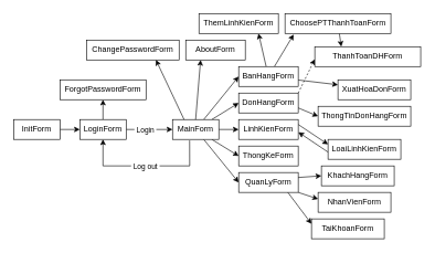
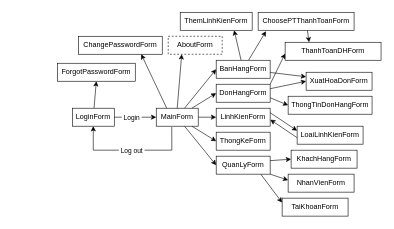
  <mxCell id="0" />
  <mxCell id="1" parent="0" />
- <mxCell id="2" style="rounded=0;orthogonalLoop=1;jettySize=auto;html=1;entryX=0;entryY=0.5;entryDx=0;entryDy=0;" edge="1" parent="1" source="3" target="7"><mxGeometry relative="1" as="geometry" /></mxCell>
- <mxCell id="3" value="InitForm" style="rounded=0;whiteSpace=wrap;html=1;" vertex="1" parent="1"><mxGeometry x="20" y="180" width="70" height="30" as="geometry" /></mxCell>
  <mxCell id="4" style="rounded=0;orthogonalLoop=1;jettySize=auto;html=1;entryX=0;entryY=0.5;entryDx=0;entryDy=0;" edge="1" parent="1" source="7" target="13"><mxGeometry relative="1" as="geometry" /></mxCell>
  <mxCell id="5" value="&amp;nbsp;Login&amp;nbsp;" style="edgeLabel;html=1;align=center;verticalAlign=middle;resizable=0;points=[];" vertex="1" connectable="0" parent="4"><mxGeometry x="-0.19" y="-1" relative="1" as="geometry"><mxPoint as="offset" /></mxGeometry></mxCell>
  <mxCell id="6" style="rounded=0;orthogonalLoop=1;jettySize=auto;html=1;entryX=0.5;entryY=1;entryDx=0;entryDy=0;" edge="1" parent="1" source="7" target="14"><mxGeometry relative="1" as="geometry" /></mxCell>
  <mxCell id="7" value="LoginForm" style="rounded=0;whiteSpace=wrap;html=1;" vertex="1" parent="1"><mxGeometry x="120" y="180" width="70" height="30" as="geometry" /></mxCell>
  <mxCell id="8" style="rounded=0;orthogonalLoop=1;jettySize=auto;html=1;entryX=0;entryY=0.5;entryDx=0;entryDy=0;" edge="1" parent="1" source="13" target="18"><mxGeometry relative="1" as="geometry" /></mxCell>
  <mxCell id="9" style="rounded=0;orthogonalLoop=1;jettySize=auto;html=1;entryX=0;entryY=0.5;entryDx=0;entryDy=0;" edge="1" parent="1" source="13" target="20"><mxGeometry relative="1" as="geometry" /></mxCell>
  <mxCell id="10" style="rounded=0;orthogonalLoop=1;jettySize=auto;html=1;entryX=0;entryY=0.5;entryDx=0;entryDy=0;" edge="1" parent="1" source="13" target="22"><mxGeometry relative="1" as="geometry" /></mxCell>
  <mxCell id="11" style="rounded=0;orthogonalLoop=1;jettySize=auto;html=1;entryX=0;entryY=0.5;entryDx=0;entryDy=0;" edge="1" parent="1" source="13" target="24"><mxGeometry relative="1" as="geometry" /></mxCell>
  <mxCell id="12" style="rounded=0;orthogonalLoop=1;jettySize=auto;html=1;entryX=0;entryY=0.5;entryDx=0;entryDy=0;" edge="1" parent="1" source="13" target="23"><mxGeometry relative="1" as="geometry" /></mxCell>
  <mxCell id="13" value="MainForm" style="rounded=0;whiteSpace=wrap;html=1;" vertex="1" parent="1"><mxGeometry x="260" y="180" width="70" height="30" as="geometry" /></mxCell>
- <mxCell id="14" value="ForgotPasswordForm" style="rounded=0;whiteSpace=wrap;html=1;" vertex="1" parent="1"><mxGeometry x="90" y="120" width="130" height="30" as="geometry" /></mxCell>
+ <mxCell id="14" value="ForgotPasswordForm" style="rounded=0;whiteSpace=wrap;html=1;" vertex="1" parent="1"><mxGeometry x="95" y="105" width="130" height="30" as="geometry" /></mxCell>
  <mxCell id="15" style="rounded=0;orthogonalLoop=1;jettySize=auto;html=1;entryX=0.082;entryY=1.051;entryDx=0;entryDy=0;entryPerimeter=0;" edge="1" parent="1" source="18" target="42"><mxGeometry relative="1" as="geometry" /></mxCell>
  <mxCell id="16" style="rounded=0;orthogonalLoop=1;jettySize=auto;html=1;entryX=0.75;entryY=1;entryDx=0;entryDy=0;" edge="1" parent="1" source="18" target="44"><mxGeometry relative="1" as="geometry" /></mxCell>
  <mxCell id="17" style="rounded=0;orthogonalLoop=1;jettySize=auto;html=1;entryX=0;entryY=0.25;entryDx=0;entryDy=0;" edge="1" parent="1" source="18" target="45"><mxGeometry relative="1" as="geometry" /></mxCell>
  <mxCell id="18" value="BanHangForm" style="rounded=0;whiteSpace=wrap;html=1;" vertex="1" parent="1"><mxGeometry x="360" y="100" width="90" height="30" as="geometry" /></mxCell>
- <mxCell id="19" style="rounded=0;orthogonalLoop=1;jettySize=auto;html=1;entryX=0;entryY=0.629;entryDx=0;entryDy=0;entryPerimeter=0;exitX=1;exitY=0;exitDx=0;exitDy=0;dashed=1;" edge="1" parent="1" source="20" target="43"><mxGeometry relative="1" as="geometry" /></mxCell>
+ <mxCell id="19" style="rounded=0;orthogonalLoop=1;jettySize=auto;html=1;entryX=0;entryY=0.629;entryDx=0;entryDy=0;entryPerimeter=0;exitX=1;exitY=0;exitDx=0;exitDy=0;" edge="1" parent="1" source="20" target="43"><mxGeometry relative="1" as="geometry" /></mxCell>
  <mxCell id="20" value="DonHangForm" style="rounded=0;whiteSpace=wrap;html=1;" vertex="1" parent="1"><mxGeometry x="360" y="140" width="90" height="30" as="geometry" /></mxCell>
  <mxCell id="21" style="rounded=0;orthogonalLoop=1;jettySize=auto;html=1;entryX=0;entryY=0.25;entryDx=0;entryDy=0;exitX=1;exitY=0.25;exitDx=0;exitDy=0;" edge="1" parent="1" source="22" target="37"><mxGeometry relative="1" as="geometry" /></mxCell>
  <mxCell id="22" value="LinhKienForm" style="rounded=0;whiteSpace=wrap;html=1;" vertex="1" parent="1"><mxGeometry x="360" y="180" width="90" height="30" as="geometry" /></mxCell>
  <mxCell id="23" value="ThongKeForm" style="rounded=0;whiteSpace=wrap;html=1;" vertex="1" parent="1"><mxGeometry x="360" y="220" width="90" height="30" as="geometry" /></mxCell>
  <mxCell id="24" value="QuanLyForm" style="rounded=0;whiteSpace=wrap;html=1;" vertex="1" parent="1"><mxGeometry x="360" y="260" width="90" height="30" as="geometry" /></mxCell>
  <mxCell id="25" value="" style="endArrow=classic;html=1;rounded=0;exitX=0.37;exitY=1.051;exitDx=0;exitDy=0;exitPerimeter=0;entryX=0.5;entryY=1;entryDx=0;entryDy=0;" edge="1" parent="1" source="13" target="7"><mxGeometry width="50" height="50" relative="1" as="geometry"><mxPoint x="230" y="280" as="sourcePoint" /><mxPoint x="160" y="250" as="targetPoint" /><Array as="points"><mxPoint x="286" y="250" /><mxPoint x="155" y="250" /></Array></mxGeometry></mxCell>
  <mxCell id="26" value="&amp;nbsp;Log out&amp;nbsp;" style="edgeLabel;html=1;align=center;verticalAlign=middle;resizable=0;points=[];" vertex="1" connectable="0" parent="25"><mxGeometry x="0.014" y="2" relative="1" as="geometry"><mxPoint y="-2" as="offset" /></mxGeometry></mxCell>
- <mxCell id="27" value="AboutForm" style="rounded=0;whiteSpace=wrap;html=1;" vertex="1" parent="1"><mxGeometry x="280" y="60" width="90" height="30" as="geometry" /></mxCell>
+ <mxCell id="27" value="AboutForm" style="rounded=0;whiteSpace=wrap;html=1;dashed=1;" vertex="1" parent="1"><mxGeometry x="280" y="60" width="90" height="30" as="geometry" /></mxCell>
  <mxCell id="28" style="rounded=0;orthogonalLoop=1;jettySize=auto;html=1;entryX=0.25;entryY=1;entryDx=0;entryDy=0;exitX=0.5;exitY=0;exitDx=0;exitDy=0;" edge="1" parent="1" source="13" target="27"><mxGeometry relative="1" as="geometry"><mxPoint x="240" y="180" as="sourcePoint" /><mxPoint x="293" y="115" as="targetPoint" /></mxGeometry></mxCell>
  <mxCell id="29" value="ChangePasswordForm" style="rounded=0;whiteSpace=wrap;html=1;" vertex="1" parent="1"><mxGeometry x="130" y="60" width="140" height="30" as="geometry" /></mxCell>
  <mxCell id="30" style="rounded=0;orthogonalLoop=1;jettySize=auto;html=1;entryX=0.75;entryY=1;entryDx=0;entryDy=0;exitX=0.25;exitY=0;exitDx=0;exitDy=0;" edge="1" parent="1" target="29" source="13"><mxGeometry relative="1" as="geometry"><mxPoint x="235" y="150" as="sourcePoint" /><mxPoint x="233" y="85" as="targetPoint" /></mxGeometry></mxCell>
  <mxCell id="31" value="KhachHangForm" style="rounded=0;whiteSpace=wrap;html=1;" vertex="1" parent="1"><mxGeometry x="485" y="250" width="110" height="30" as="geometry" /></mxCell>
  <mxCell id="32" value="NhanVienForm" style="rounded=0;whiteSpace=wrap;html=1;" vertex="1" parent="1"><mxGeometry x="480" y="290" width="110" height="30" as="geometry" /></mxCell>
  <mxCell id="33" value="TaiKhoanForm" style="rounded=0;whiteSpace=wrap;html=1;" vertex="1" parent="1"><mxGeometry x="470" y="330" width="110" height="30" as="geometry" /></mxCell>
  <mxCell id="34" style="rounded=0;orthogonalLoop=1;jettySize=auto;html=1;entryX=0;entryY=0.5;entryDx=0;entryDy=0;exitX=1;exitY=0.25;exitDx=0;exitDy=0;" edge="1" parent="1" source="24" target="31"><mxGeometry relative="1" as="geometry"><mxPoint x="317" y="220" as="sourcePoint" /><mxPoint x="370" y="285" as="targetPoint" /></mxGeometry></mxCell>
  <mxCell id="35" style="rounded=0;orthogonalLoop=1;jettySize=auto;html=1;entryX=0;entryY=0.333;entryDx=0;entryDy=0;exitX=1;exitY=1;exitDx=0;exitDy=0;entryPerimeter=0;" edge="1" parent="1" source="24" target="32"><mxGeometry relative="1" as="geometry"><mxPoint x="460" y="285" as="sourcePoint" /><mxPoint x="490" y="285" as="targetPoint" /></mxGeometry></mxCell>
  <mxCell id="36" style="rounded=0;orthogonalLoop=1;jettySize=auto;html=1;entryX=0;entryY=0.25;entryDx=0;entryDy=0;exitX=0.826;exitY=1;exitDx=0;exitDy=0;exitPerimeter=0;" edge="1" parent="1" source="24" target="33"><mxGeometry relative="1" as="geometry"><mxPoint x="435" y="292" as="sourcePoint" /><mxPoint x="480" y="310" as="targetPoint" /></mxGeometry></mxCell>
  <mxCell id="37" value="LoaiLinhKienForm" style="rounded=0;whiteSpace=wrap;html=1;" vertex="1" parent="1"><mxGeometry x="495" y="210" width="110" height="30" as="geometry" /></mxCell>
  <mxCell id="38" style="rounded=0;orthogonalLoop=1;jettySize=auto;html=1;entryX=1.003;entryY=0.638;entryDx=0;entryDy=0;entryPerimeter=0;exitX=0;exitY=0.638;exitDx=0;exitDy=0;exitPerimeter=0;" edge="1" parent="1" source="37" target="22"><mxGeometry relative="1" as="geometry"><mxPoint x="470" y="210" as="sourcePoint" /><mxPoint x="490" y="198" as="targetPoint" /><Array as="points" /></mxGeometry></mxCell>
  <mxCell id="39" value="ThongTinDonHangForm" style="rounded=0;whiteSpace=wrap;html=1;" vertex="1" parent="1"><mxGeometry x="480" y="160" width="140" height="30" as="geometry" /></mxCell>
  <mxCell id="40" style="rounded=0;orthogonalLoop=1;jettySize=auto;html=1;entryX=0;entryY=0.5;entryDx=0;entryDy=0;exitX=1;exitY=0.75;exitDx=0;exitDy=0;" edge="1" parent="1" source="20" target="39"><mxGeometry relative="1" as="geometry"><mxPoint x="460" y="198" as="sourcePoint" /><mxPoint x="490" y="198" as="targetPoint" /></mxGeometry></mxCell>
  <mxCell id="41" style="rounded=0;orthogonalLoop=1;jettySize=auto;html=1;entryX=0.25;entryY=0;entryDx=0;entryDy=0;" edge="1" parent="1" source="42" target="43"><mxGeometry relative="1" as="geometry" /></mxCell>
  <mxCell id="42" value="ChoosePTThanhToanForm" style="rounded=0;whiteSpace=wrap;html=1;" vertex="1" parent="1"><mxGeometry x="430" y="20" width="160" height="30" as="geometry" /></mxCell>
  <mxCell id="43" value="ThanhToanDHForm" style="rounded=0;whiteSpace=wrap;html=1;" vertex="1" parent="1"><mxGeometry x="475" y="70" width="160" height="30" as="geometry" /></mxCell>
  <mxCell id="44" value="ThemLinhKienForm" style="rounded=0;whiteSpace=wrap;html=1;" vertex="1" parent="1"><mxGeometry x="300" y="20" width="120" height="30" as="geometry" /></mxCell>
  <mxCell id="45" value="XuatHoaDonForm" style="rounded=0;whiteSpace=wrap;html=1;" vertex="1" parent="1"><mxGeometry x="510" y="120" width="110" height="30" as="geometry" /></mxCell>
+ <mxCell id="46" style="rounded=0;orthogonalLoop=1;jettySize=auto;html=1;entryX=0;entryY=0.5;entryDx=0;entryDy=0;exitX=1;exitY=0.25;exitDx=0;exitDy=0;" edge="1" parent="1" source="20" target="45"><mxGeometry relative="1" as="geometry"><mxPoint x="460" y="173" as="sourcePoint" /><mxPoint x="505" y="185" as="targetPoint" /></mxGeometry></mxCell>
